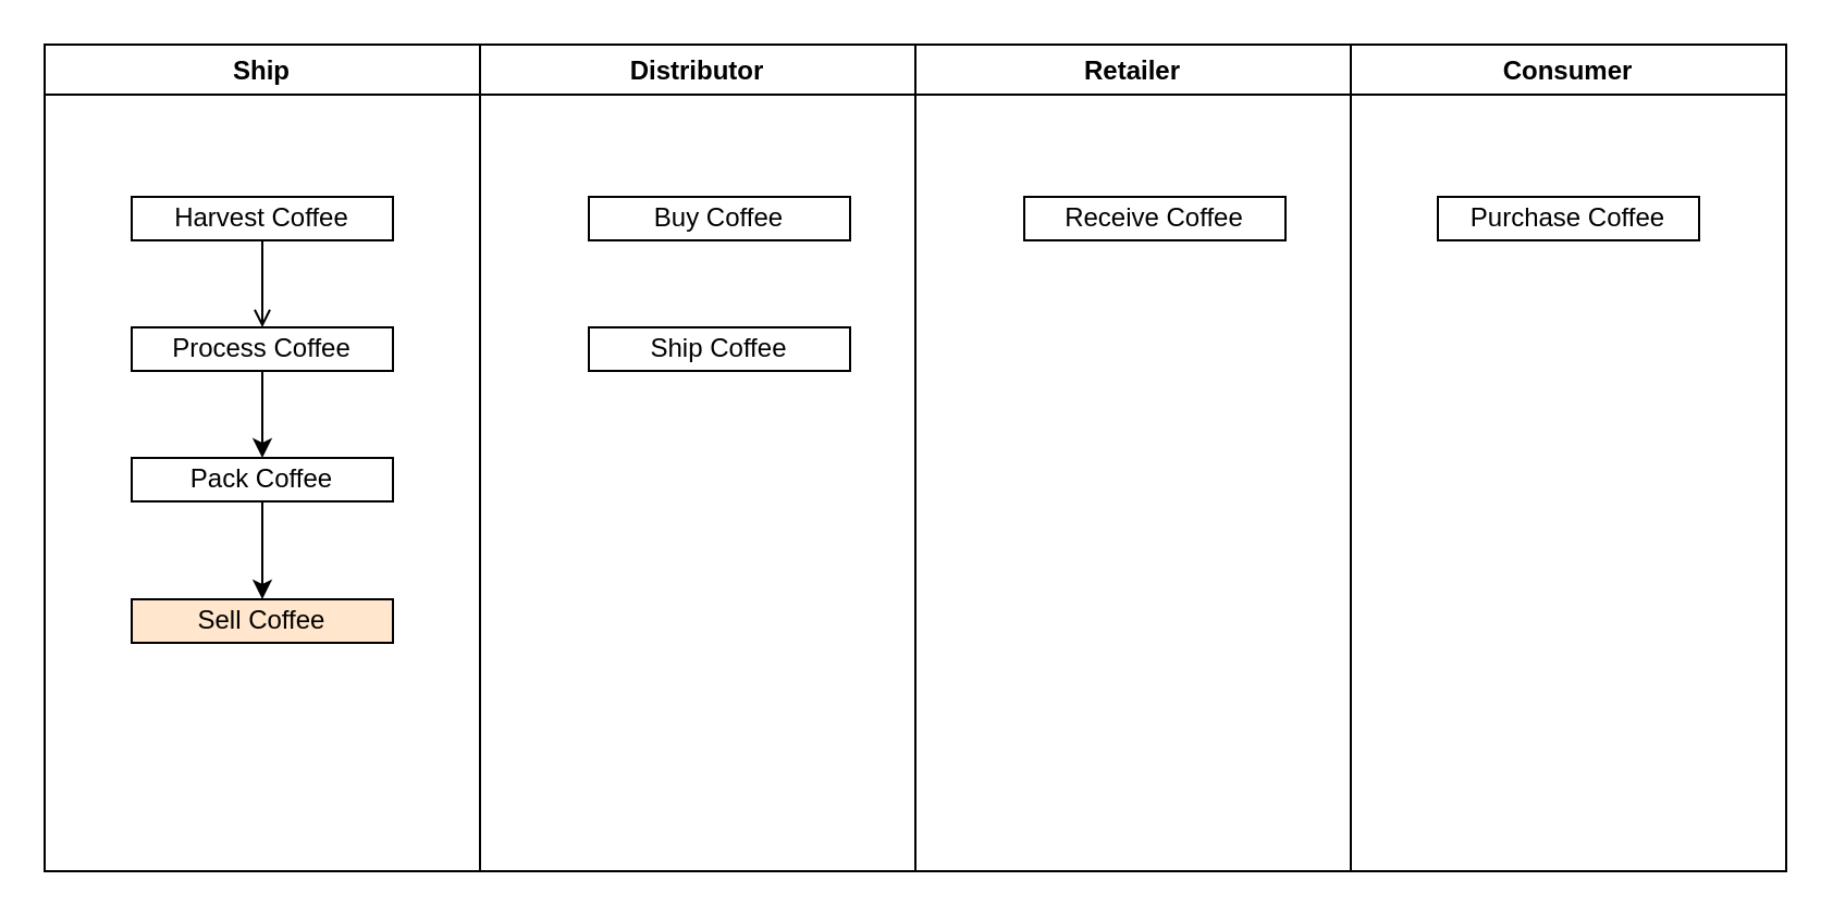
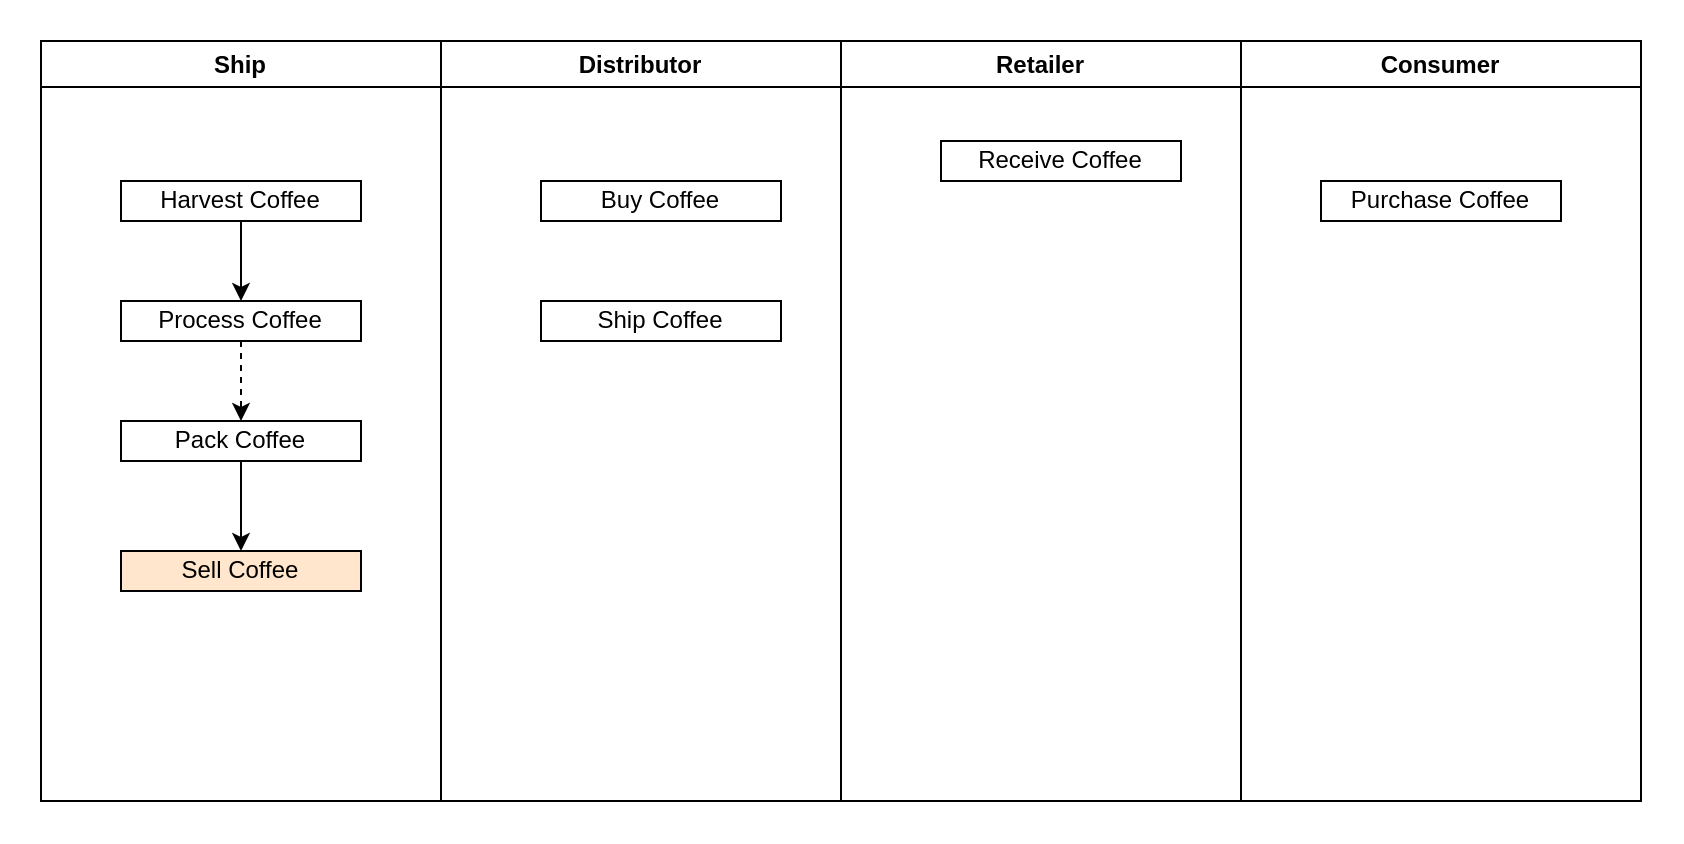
  <mxCell id="0" />
  <mxCell id="1" parent="0" />
  <mxCell id="2" value="Ship" style="swimlane;" vertex="1" parent="1"><mxGeometry x="20" y="20" width="200" height="380" as="geometry" /></mxCell>
- <mxCell id="3" value="" style="edgeStyle=orthogonalEdgeStyle;rounded=0;orthogonalLoop=1;jettySize=auto;html=1;endArrow=open;" edge="1" parent="2" source="4" target="6"><mxGeometry relative="1" as="geometry" /></mxCell>
+ <mxCell id="3" value="" style="edgeStyle=orthogonalEdgeStyle;rounded=0;orthogonalLoop=1;jettySize=auto;html=1;" edge="1" parent="2" source="4" target="6"><mxGeometry relative="1" as="geometry" /></mxCell>
  <mxCell id="4" value="Harvest Coffee" style="rounded=0;whiteSpace=wrap;html=1;" vertex="1" parent="2"><mxGeometry x="40" y="70" width="120" height="20" as="geometry" /></mxCell>
- <mxCell id="5" value="" style="edgeStyle=orthogonalEdgeStyle;rounded=0;orthogonalLoop=1;jettySize=auto;html=1;" edge="1" parent="2" source="6" target="8"><mxGeometry relative="1" as="geometry" /></mxCell>
+ <mxCell id="5" value="" style="edgeStyle=orthogonalEdgeStyle;rounded=0;orthogonalLoop=1;jettySize=auto;html=1;dashed=1;" edge="1" parent="2" source="6" target="8"><mxGeometry relative="1" as="geometry" /></mxCell>
  <mxCell id="6" value="Process Coffee" style="rounded=0;whiteSpace=wrap;html=1;" vertex="1" parent="2"><mxGeometry x="40" y="130" width="120" height="20" as="geometry" /></mxCell>
  <mxCell id="7" value="" style="edgeStyle=orthogonalEdgeStyle;rounded=0;orthogonalLoop=1;jettySize=auto;html=1;" edge="1" parent="2" source="8" target="9"><mxGeometry relative="1" as="geometry" /></mxCell>
  <mxCell id="8" value="Pack Coffee" style="rounded=0;whiteSpace=wrap;html=1;" vertex="1" parent="2"><mxGeometry x="40" y="190" width="120" height="20" as="geometry" /></mxCell>
  <mxCell id="9" value="Sell Coffee" style="rounded=0;whiteSpace=wrap;html=1;fillColor=#ffe6cc;" vertex="1" parent="2"><mxGeometry x="40" y="255" width="120" height="20" as="geometry" /></mxCell>
  <mxCell id="10" value="Distributor" style="swimlane;" vertex="1" parent="1"><mxGeometry x="220" y="20" width="200" height="380" as="geometry" /></mxCell>
  <mxCell id="11" value="Buy Coffee" style="rounded=0;whiteSpace=wrap;html=1;" vertex="1" parent="10"><mxGeometry x="50" y="70" width="120" height="20" as="geometry" /></mxCell>
  <mxCell id="12" value="Ship Coffee" style="rounded=0;whiteSpace=wrap;html=1;" vertex="1" parent="10"><mxGeometry x="50" y="130" width="120" height="20" as="geometry" /></mxCell>
  <mxCell id="13" value="Retailer" style="swimlane;" vertex="1" parent="1"><mxGeometry x="420" y="20" width="200" height="380" as="geometry" /></mxCell>
- <mxCell id="14" value="Receive Coffee" style="rounded=0;whiteSpace=wrap;html=1;" vertex="1" parent="13"><mxGeometry x="50" y="70" width="120" height="20" as="geometry" /></mxCell>
+ <mxCell id="14" value="Receive Coffee" style="rounded=0;whiteSpace=wrap;html=1;" vertex="1" parent="13"><mxGeometry x="50" y="50" width="120" height="20" as="geometry" /></mxCell>
  <mxCell id="15" value="Consumer" style="swimlane;" vertex="1" parent="1"><mxGeometry x="620" y="20" width="200" height="380" as="geometry" /></mxCell>
  <mxCell id="16" value="Purchase Coffee" style="rounded=0;whiteSpace=wrap;html=1;" vertex="1" parent="15"><mxGeometry x="40" y="70" width="120" height="20" as="geometry" /></mxCell>
